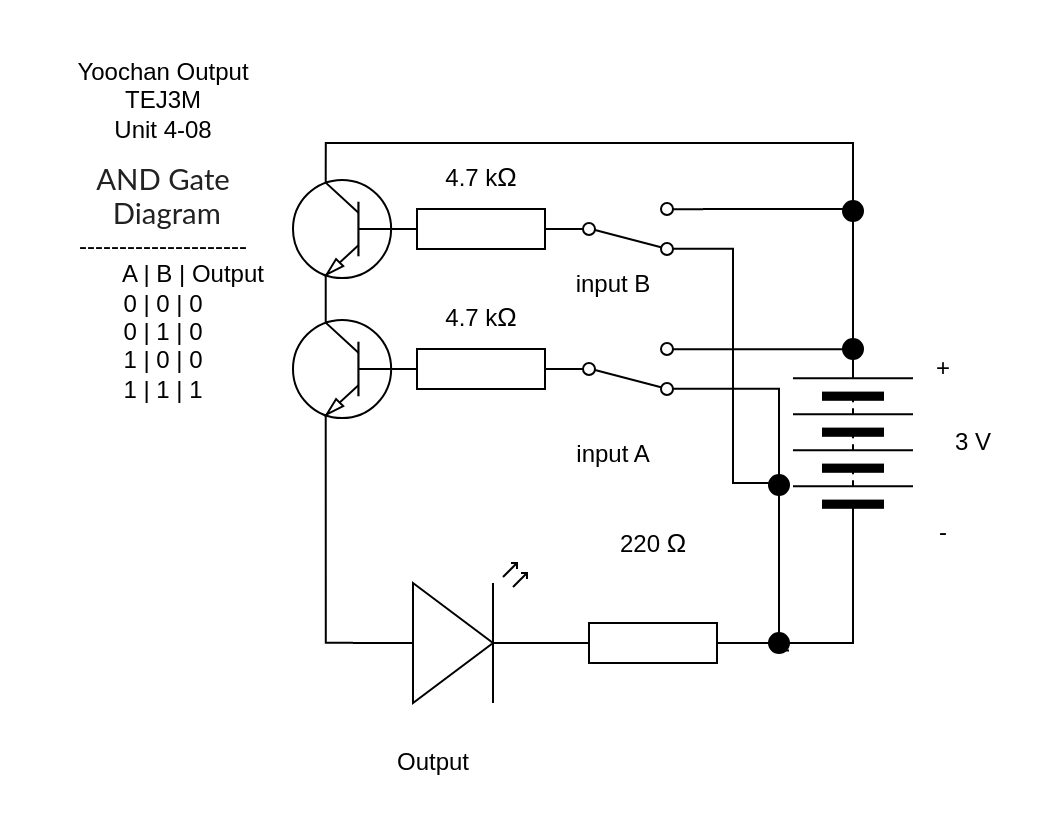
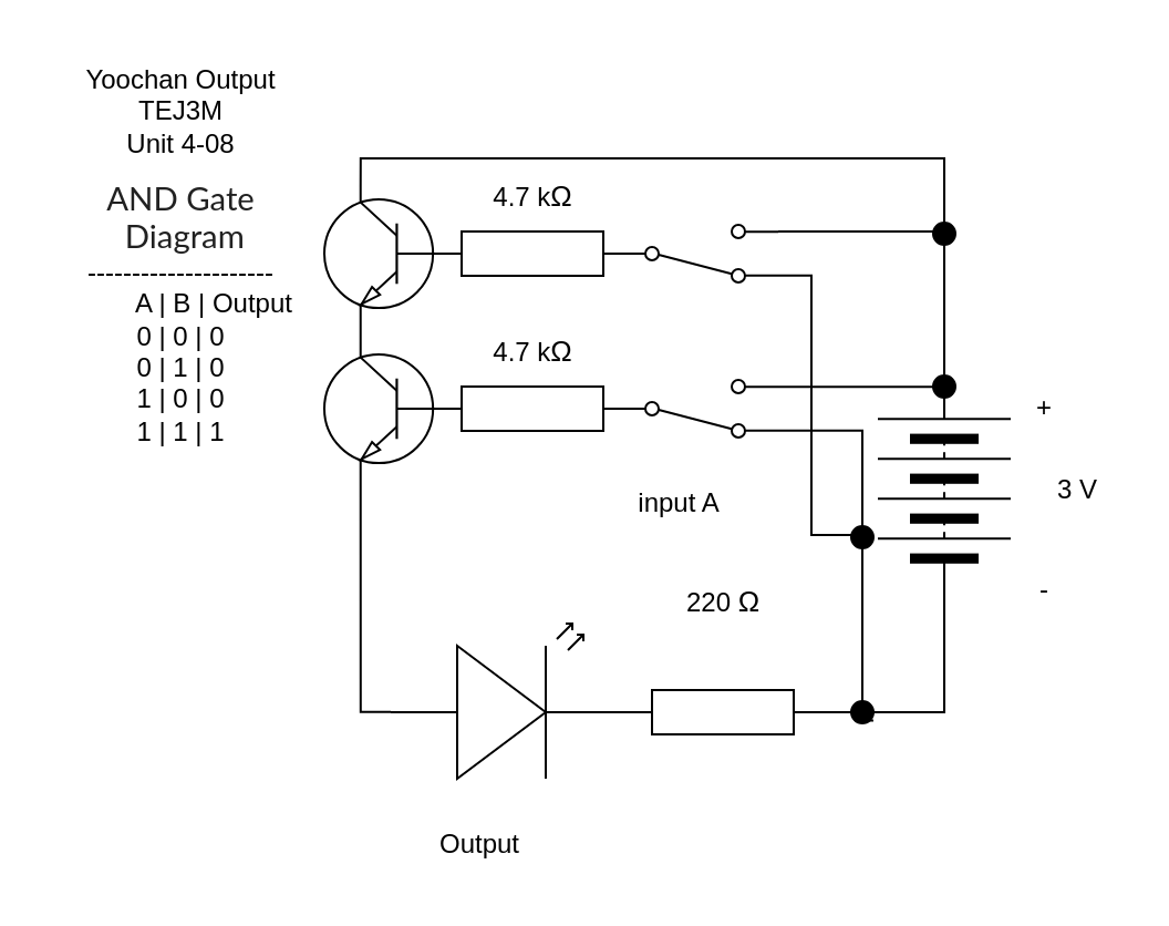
  <mxCell id="0" />
  <mxCell id="1" parent="0" />
  <mxCell id="2" value="Yoochan Output&lt;br&gt;TEJ3M&lt;br&gt;Unit 4-08" style="text;html=1;align=center;verticalAlign=middle;resizable=0;points=[];autosize=1;strokeColor=none;fillColor=none;" parent="1" vertex="1"><mxGeometry x="30.77" y="20" width="100" height="60" as="geometry" /></mxCell>
  <mxCell id="3" value="" style="pointerEvents=1;verticalLabelPosition=bottom;shadow=0;dashed=0;align=center;html=1;verticalAlign=top;shape=mxgraph.electrical.resistors.resistor_1;" parent="1" vertex="1"><mxGeometry x="276" y="311" width="100" height="20" as="geometry" /></mxCell>
  <mxCell id="4" value="" style="verticalLabelPosition=bottom;shadow=0;dashed=0;align=center;html=1;verticalAlign=top;shape=mxgraph.electrical.opto_electronics.led_2;pointerEvents=1;rotation=0;" parent="1" vertex="1"><mxGeometry x="176" y="281" width="100" height="70" as="geometry" /></mxCell>
  <mxCell id="5" value="" style="pointerEvents=1;verticalLabelPosition=bottom;shadow=0;dashed=0;align=center;html=1;verticalAlign=top;shape=mxgraph.electrical.miscellaneous.batteryStack;rotation=-90;" parent="1" vertex="1"><mxGeometry x="376" y="191" width="100" height="60" as="geometry" /></mxCell>
  <mxCell id="6" value="&lt;font&gt;&lt;font style=&quot;color: rgb(0, 0, 0);&quot;&gt;4.7 k&lt;/font&gt;&lt;span style=&quot;font-family: &amp;quot;Google Sans&amp;quot;, Arial, sans-serif; text-align: start; text-wrap-mode: wrap; line-height: 80%; color: rgb(238, 240, 255);&quot;&gt;&lt;font style=&quot;font-size: 13px; color: rgb(0, 0, 0);&quot;&gt;Ω&lt;/font&gt;&lt;/span&gt;&lt;/font&gt;" style="text;html=1;align=center;verticalAlign=middle;resizable=0;points=[];autosize=1;strokeColor=none;fillColor=none;" parent="1" vertex="1"><mxGeometry x="210" y="144" width="60" height="30" as="geometry" /></mxCell>
  <mxCell id="7" value="3 V" style="text;html=1;align=center;verticalAlign=middle;resizable=0;points=[];autosize=1;strokeColor=none;fillColor=none;" parent="1" vertex="1"><mxGeometry x="466" y="206" width="40" height="30" as="geometry" /></mxCell>
  <mxCell id="8" value="+" style="text;html=1;align=center;verticalAlign=middle;resizable=0;points=[];autosize=1;strokeColor=none;fillColor=none;" parent="1" vertex="1"><mxGeometry x="456" y="169" width="30" height="30" as="geometry" /></mxCell>
  <mxCell id="9" value="-" style="text;html=1;align=center;verticalAlign=middle;resizable=0;points=[];autosize=1;strokeColor=none;fillColor=none;" parent="1" vertex="1"><mxGeometry x="456" y="251" width="30" height="30" as="geometry" /></mxCell>
  <mxCell id="10" value="input A" style="text;html=1;align=center;verticalAlign=middle;resizable=0;points=[];autosize=1;strokeColor=none;fillColor=none;" parent="1" vertex="1"><mxGeometry x="276" y="212" width="60" height="30" as="geometry" /></mxCell>
  <mxCell id="11" style="edgeStyle=orthogonalEdgeStyle;html=1;exitX=1;exitY=0.88;exitDx=0;exitDy=0;endArrow=none;endFill=0;rounded=0;curved=0;" parent="1" source="23" edge="1"><mxGeometry relative="1" as="geometry"><mxPoint x="386" y="321" as="targetPoint" /></mxGeometry></mxCell>
  <mxCell id="12" value="" style="html=1;shape=mxgraph.electrical.electro-mechanical.twoWaySwitch;aspect=fixed;elSwitchState=2;rotation=0;flipV=1;" parent="1" vertex="1"><mxGeometry x="276" y="171" width="75" height="26" as="geometry" /></mxCell>
  <mxCell id="13" value="" style="verticalLabelPosition=bottom;shadow=0;dashed=0;align=center;html=1;verticalAlign=top;shape=mxgraph.electrical.transmission.testPoint;" parent="1" vertex="1"><mxGeometry x="421" y="169" width="10" height="10" as="geometry" /></mxCell>
  <mxCell id="14" value="&lt;span style=&quot;box-sizing: border-box; color: rgb(33, 33, 33); font-family: Lato, sans-serif; font-size: 14.667px; font-variant-numeric: normal; font-variant-east-asian: normal; font-variant-alternates: normal; font-variant-position: normal; font-variant-emoji: normal; text-align: start; text-wrap-mode: wrap;&quot; class=&quot;C9DxTc&quot;&gt;AND Gate&lt;br&gt;&amp;nbsp;Diagram&lt;br&gt;&lt;/span&gt;---------------------&lt;br&gt;&lt;span style=&quot;color: rgb(0, 0, 0);&quot;&gt;&amp;nbsp; &amp;nbsp; &amp;nbsp; &amp;nbsp; &amp;nbsp;A | B&lt;/span&gt;&lt;span style=&quot;color: rgb(0, 0, 0); scrollbar-color: rgb(226, 226, 226) rgb(251, 251, 251);&quot;&gt;&amp;nbsp;| Output&lt;/span&gt;&lt;br&gt;0 | 0&lt;span style=&quot;color: rgb(0, 0, 0);&quot;&gt;&amp;nbsp;| 0&lt;/span&gt;&lt;br&gt;&lt;span style=&quot;color: rgb(0, 0, 0);&quot;&gt;0 | 1&lt;/span&gt;&lt;span style=&quot;color: rgb(0, 0, 0); scrollbar-color: rgb(226, 226, 226) rgb(251, 251, 251);&quot;&gt;&amp;nbsp;| 0&lt;br&gt;&lt;span style=&quot;color: rgb(0, 0, 0);&quot;&gt;1 | 0&lt;/span&gt;&lt;span style=&quot;color: rgb(0, 0, 0); scrollbar-color: rgb(226, 226, 226) rgb(251, 251, 251);&quot;&gt;&amp;nbsp;| 0&lt;br&gt;&lt;span style=&quot;color: rgb(0, 0, 0);&quot;&gt;1 | 1&lt;/span&gt;&lt;span style=&quot;color: rgb(0, 0, 0); scrollbar-color: rgb(226, 226, 226) rgb(251, 251, 251);&quot;&gt;&amp;nbsp;| 1&lt;/span&gt;&lt;/span&gt;&lt;/span&gt;" style="text;html=1;align=center;verticalAlign=middle;resizable=0;points=[];autosize=1;strokeColor=none;fillColor=none;" parent="1" vertex="1"><mxGeometry x="20.77" y="71" width="120" height="140" as="geometry" /></mxCell>
  <mxCell id="15" value="Output" style="text;html=1;align=center;verticalAlign=middle;resizable=0;points=[];autosize=1;strokeColor=none;fillColor=none;" parent="1" vertex="1"><mxGeometry x="186" y="366" width="60" height="30" as="geometry" /></mxCell>
  <mxCell id="16" style="edgeStyle=orthogonalEdgeStyle;html=1;exitX=0;exitY=0.5;exitDx=0;exitDy=0;entryX=1;entryY=0.5;entryDx=0;entryDy=0;entryPerimeter=0;endArrow=none;endFill=0;rounded=0;curved=0;" parent="1" source="5" target="3" edge="1"><mxGeometry relative="1" as="geometry" /></mxCell>
  <mxCell id="17" style="edgeStyle=orthogonalEdgeStyle;html=1;exitX=1;exitY=0.12;exitDx=0;exitDy=0;entryX=0.311;entryY=0.512;entryDx=0;entryDy=0;entryPerimeter=0;rounded=0;curved=0;endArrow=none;endFill=0;" parent="1" source="12" target="13" edge="1"><mxGeometry relative="1" as="geometry" /></mxCell>
  <mxCell id="18" style="edgeStyle=orthogonalEdgeStyle;html=1;exitX=0.7;exitY=0;exitDx=0;exitDy=0;exitPerimeter=0;entryX=0.5;entryY=1;entryDx=0;entryDy=0;endArrow=none;endFill=0;rounded=0;curved=0;" parent="1" source="28" target="13" edge="1"><mxGeometry relative="1" as="geometry"><mxPoint x="162.361" y="71" as="sourcePoint" /><mxPoint x="426" y="86" as="targetPoint" /><Array as="points"><mxPoint x="162" y="71" /><mxPoint x="426" y="71" /></Array></mxGeometry></mxCell>
  <mxCell id="19" value="" style="verticalLabelPosition=bottom;shadow=0;dashed=0;align=center;html=1;verticalAlign=top;shape=mxgraph.electrical.transistors.npn_transistor_1;allowArrows=1;rotation=-180;fillStyle=auto;flipV=1;" parent="1" vertex="1"><mxGeometry x="140.77" y="154" width="65" height="60" as="geometry" /></mxCell>
  <mxCell id="20" style="edgeStyle=orthogonalEdgeStyle;html=1;exitX=0.7;exitY=1;exitDx=0;exitDy=0;exitPerimeter=0;entryX=0;entryY=0.57;entryDx=0;entryDy=0;entryPerimeter=0;endArrow=none;endFill=0;rounded=0;curved=0;" parent="1" source="19" target="4" edge="1"><mxGeometry relative="1" as="geometry" /></mxCell>
  <mxCell id="21" value="" style="pointerEvents=1;verticalLabelPosition=bottom;shadow=0;dashed=0;align=center;html=1;verticalAlign=top;shape=mxgraph.electrical.resistors.resistor_1;" parent="1" vertex="1"><mxGeometry x="190" y="174" width="100" height="20" as="geometry" /></mxCell>
  <mxCell id="22" value="" style="edgeStyle=orthogonalEdgeStyle;html=1;exitX=1;exitY=0.88;exitDx=0;exitDy=0;endArrow=none;endFill=0;rounded=0;curved=0;" parent="1" source="12" target="23" edge="1"><mxGeometry relative="1" as="geometry"><mxPoint x="386" y="321" as="targetPoint" /><mxPoint x="351" y="190" as="sourcePoint" /></mxGeometry></mxCell>
  <mxCell id="23" value="" style="verticalLabelPosition=bottom;shadow=0;dashed=0;align=center;html=1;verticalAlign=top;shape=mxgraph.electrical.transmission.testPoint;" parent="1" vertex="1"><mxGeometry x="384" y="316" width="10" height="10" as="geometry" /></mxCell>
  <mxCell id="24" value="&lt;div style=&quot;text-align: center;&quot;&gt;&lt;span style=&quot;text-align: start; background-color: transparent; font-size: 12px;&quot;&gt;220&amp;nbsp;&lt;/span&gt;&lt;span style=&quot;font-size: 13px; font-family: &amp;quot;Google Sans&amp;quot;, Arial, sans-serif; text-align: start; text-wrap-mode: wrap; background-color: transparent;&quot;&gt;Ω&lt;/span&gt;&lt;/div&gt;" style="text;html=1;align=center;verticalAlign=middle;resizable=0;points=[];autosize=1;strokeColor=none;fillColor=none;" parent="1" vertex="1"><mxGeometry x="296" y="256" width="60" height="30" as="geometry" /></mxCell>
  <mxCell id="25" value="&lt;font&gt;&lt;font style=&quot;color: rgb(0, 0, 0);&quot;&gt;4.7 k&lt;/font&gt;&lt;span style=&quot;font-family: &amp;quot;Google Sans&amp;quot;, Arial, sans-serif; text-align: start; text-wrap-mode: wrap; line-height: 80%; color: rgb(238, 240, 255);&quot;&gt;&lt;font style=&quot;font-size: 13px; color: rgb(0, 0, 0);&quot;&gt;Ω&lt;/font&gt;&lt;/span&gt;&lt;/font&gt;" style="text;html=1;align=center;verticalAlign=middle;resizable=0;points=[];autosize=1;strokeColor=none;fillColor=none;" parent="1" vertex="1"><mxGeometry x="210" y="74" width="60" height="30" as="geometry" /></mxCell>
- <mxCell id="26" value="input B" style="text;html=1;align=center;verticalAlign=middle;resizable=0;points=[];autosize=1;strokeColor=none;fillColor=none;" parent="1" vertex="1"><mxGeometry x="276" y="127" width="60" height="30" as="geometry" /></mxCell>
  <mxCell id="27" value="" style="html=1;shape=mxgraph.electrical.electro-mechanical.twoWaySwitch;aspect=fixed;elSwitchState=2;rotation=0;flipV=1;" parent="1" vertex="1"><mxGeometry x="276" y="101" width="75" height="26" as="geometry" /></mxCell>
  <mxCell id="28" value="" style="verticalLabelPosition=bottom;shadow=0;dashed=0;align=center;html=1;verticalAlign=top;shape=mxgraph.electrical.transistors.npn_transistor_1;allowArrows=1;rotation=-180;fillStyle=auto;flipV=1;" parent="1" vertex="1"><mxGeometry x="140.77" y="84" width="65" height="60" as="geometry" /></mxCell>
  <mxCell id="29" value="" style="pointerEvents=1;verticalLabelPosition=bottom;shadow=0;dashed=0;align=center;html=1;verticalAlign=top;shape=mxgraph.electrical.resistors.resistor_1;" parent="1" vertex="1"><mxGeometry x="190" y="104" width="100" height="20" as="geometry" /></mxCell>
  <mxCell id="30" style="edgeStyle=orthogonalEdgeStyle;html=1;exitX=1;exitY=0.12;exitDx=0;exitDy=0;rounded=0;curved=0;endArrow=none;endFill=0;" parent="1" edge="1"><mxGeometry relative="1" as="geometry"><mxPoint x="351" y="104" as="sourcePoint" /><mxPoint x="426" y="104" as="targetPoint" /></mxGeometry></mxCell>
  <mxCell id="31" value="" style="edgeStyle=orthogonalEdgeStyle;html=1;endArrow=none;endFill=0;rounded=0;curved=0;entryX=0.5;entryY=0;entryDx=0;entryDy=0;exitX=1;exitY=0.88;exitDx=0;exitDy=0;" parent="1" source="27" target="23" edge="1"><mxGeometry relative="1" as="geometry"><mxPoint x="396" y="271" as="targetPoint" /><mxPoint x="356" y="121" as="sourcePoint" /><Array as="points"><mxPoint x="366" y="124" /><mxPoint x="366" y="241" /><mxPoint x="389" y="241" /></Array></mxGeometry></mxCell>
  <mxCell id="32" style="edgeStyle=none;html=1;exitX=0.7;exitY=1;exitDx=0;exitDy=0;exitPerimeter=0;entryX=0.7;entryY=0;entryDx=0;entryDy=0;entryPerimeter=0;endArrow=none;endFill=0;" parent="1" source="28" target="19" edge="1"><mxGeometry relative="1" as="geometry" /></mxCell>
  <mxCell id="33" value="" style="verticalLabelPosition=bottom;shadow=0;dashed=0;align=center;html=1;verticalAlign=top;shape=mxgraph.electrical.transmission.testPoint;" parent="1" vertex="1"><mxGeometry x="384" y="237" width="10" height="10" as="geometry" /></mxCell>
  <mxCell id="34" value="" style="verticalLabelPosition=bottom;shadow=0;dashed=0;align=center;html=1;verticalAlign=top;shape=mxgraph.electrical.transmission.testPoint;" parent="1" vertex="1"><mxGeometry x="421" y="100" width="10" height="10" as="geometry" /></mxCell>
